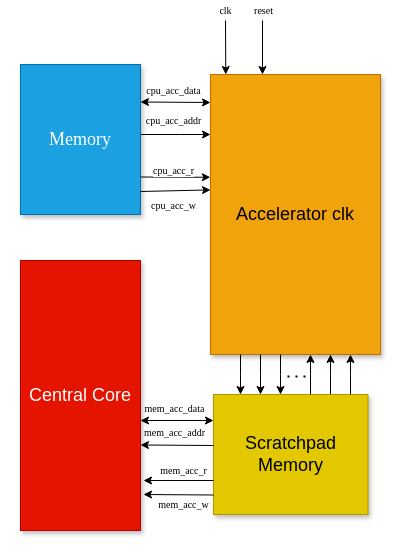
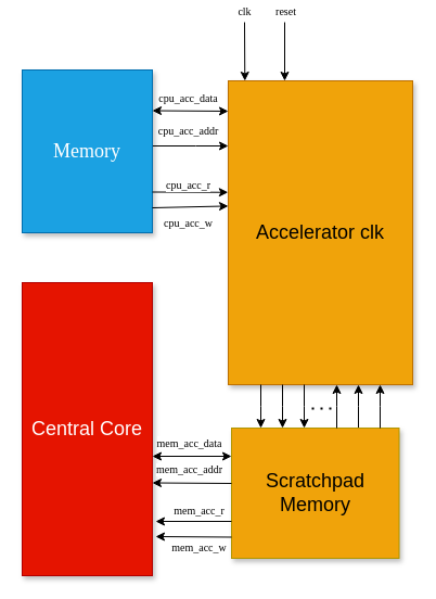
  <mxCell id="0" style=";html=1;" />
  <mxCell id="1" style=";html=1;" parent="0" />
  <mxCell id="2" style="edgeStyle=elbowEdgeStyle;rounded=0;html=1;startArrow=none;startFill=0;jettySize=auto;orthogonalLoop=1;fontSize=18;" parent="1" source="6" target="3" edge="1"><mxGeometry relative="1" as="geometry"><Array as="points"><mxPoint x="330" y="374" /></Array></mxGeometry></mxCell>
  <mxCell id="3" value="Accelerator clk" style="whiteSpace=wrap;html=1;shadow=1;fontSize=18;points=[[0,0,0,0,0],[0,0.05,0,0,0],[0,0.1,0,0,0],[0,0.15,0,0,0],[0,0.19,0,0,0],[0,0.24,0,0,0],[0,0.29,0,0,0],[0,0.34,0,0,0],[0,0.39,0,0,0],[0,0.43,0,0,0],[0,0.48,0,0,0],[0,0.5,0,0,0],[0,0.53,0,0,0],[0,0.58,0,0,0],[0,0.63,0,0,0],[0,0.67,0,0,0],[0,0.72,0,0,0],[0,0.75,0,0,0],[0,0.79,0,0,0],[0,0.85,0,0,0],[0,0.89,0,0,0],[0,0.94,0,0,0],[0,1,0,0,0],[0.09,0,0,0,0],[0.09,1,0,0,0],[0.18,0,0,0,0],[0.18,1,0,0,0],[0.25,0,0,0,0],[0.25,1,0,0,0],[0.27,0,0,0,0],[0.27,1,0,0,0],[0.36,0,0,0,0],[0.36,1,0,0,0],[0.45,0,0,0,0],[0.45,1,0,0,0],[0.5,0,0,0,0],[0.5,1,0,0,0],[0.55,0,0,0,0],[0.55,1,0,0,0],[0.64,0,0,0,0],[0.64,1,0,0,0],[0.73,0,0,0,0],[0.73,1,0,0,0],[0.75,0,0,0,0],[0.75,1,0,0,0],[0.82,0,0,0,0],[0.82,1,0,0,0],[0.91,0,0,0,0],[0.91,1,0,0,0],[1,0,0,0,0],[1,0.03,0,0,0],[1,0.06,0,0,0],[1,0.1,0,0,0],[1,0.13,0,0,0],[1,0.16,0,0,0],[1,0.19,0,0,0],[1,0.23,0,0,0],[1,0.25,0,0,0],[1,0.26,0,0,0],[1,0.29,0,0,0],[1,0.32,0,0,0],[1,0.35,0,0,0],[1,0.39,0,0,0],[1,0.42,0,0,0],[1,0.45,0,0,0],[1,0.48,0,0,0],[1,0.5,0,0,0],[1,0.52,0,0,0],[1,0.55,0,0,0],[1,0.58,0,0,0],[1,0.61,0,0,0],[1,0.65,0,0,0],[1,0.68,0,0,0],[1,0.71,0,0,0],[1,0.74,0,0,0],[1,0.75,0,0,0],[1,0.77,0,0,0],[1,0.81,0,0,0],[1,0.84,0,0,0],[1,0.87,0,0,0],[1,0.9,0,0,0],[1,0.94,0,0,0],[1,0.97,0,0,0],[1,1,0,0,0],[1,1,0,39,47],[1,1,0,39,61],[1,1,0,39,75],[1,1,0,39,86],[1,1,0,39,100]];fillColor=#f0a30a;strokeColor=#BD7000;fontColor=#000000;" parent="1" vertex="1"><mxGeometry x="210" y="74" width="170" height="280" as="geometry" /></mxCell>
  <mxCell id="4" value="cpu_acc_addr" style="edgeStyle=elbowEdgeStyle;rounded=0;html=1;startArrow=none;startFill=0;jettySize=auto;orthogonalLoop=1;fontSize=10;elbow=vertical;fontFamily=Times New Roman;" parent="1" source="5" target="3" edge="1"><mxGeometry x="-0.057" y="14" relative="1" as="geometry"><Array as="points"><mxPoint x="180" y="134" /></Array><mxPoint as="offset" /></mxGeometry></mxCell>
  <mxCell id="5" value="Memory" style="whiteSpace=wrap;html=1;shadow=1;fontSize=18;fontFamily=Times New Roman;points=[[0,0,0,0,0],[0,0.25,0,0,0],[0,0.5,0,0,0],[0,0.75,0,0,0],[0,1,0,0,0],[0.09,1,0,0,0],[0.18,1,0,0,0],[0.25,0,0,0,0],[0.25,1,0,0,0],[0.27,1,0,0,0],[0.36,1,0,0,0],[0.45,1,0,0,0],[0.5,0,0,0,0],[0.5,1,0,0,0],[0.55,1,0,0,0],[0.64,1,0,0,0],[0.73,1,0,0,0],[0.75,0,0,0,0],[0.82,1,0,0,0],[0.91,1,0,0,0],[1,0,0,0,0],[1,0.25,0,0,0],[1,0.5,0,0,0],[1,0.75,0,0,0],[1,0.88,0,0,0],[1,1,0,0,0]];fillColor=#1ba1e2;fontColor=#ffffff;strokeColor=#006EAF;" parent="1" vertex="1"><mxGeometry x="20" y="64" width="120" height="150" as="geometry" /></mxCell>
- <mxCell id="6" value="Scratchpad Memory" style="whiteSpace=wrap;html=1;shadow=1;fontSize=18;points=[[0,0,0,0,0],[0,0.09,0,0,0],[0,0.18,0,0,0],[0,0.25,0,0,0],[0,0.27,0,0,0],[0,0.36,0,0,0],[0,0.45,0,0,0],[0,0.5,0,0,0],[0,0.55,0,0,0],[0,0.64,0,0,0],[0,0.73,0,0,0],[0,0.75,0,0,0],[0,0.82,0,0,0],[0,0.91,0,0,0],[0,1,0,0,0],[0.25,0,0,0,0],[0.25,1,0,0,0],[0.5,0,0,0,0],[0.5,1,0,0,0],[0.75,0,0,0,0],[0.75,1,0,0,0],[1,0,0,0,0],[1,0.25,0,0,0],[1,0.5,0,0,0],[1,0.75,0,0,0],[1,1,0,0,0]];fillColor=#e3c800;fontColor=#000000;strokeColor=#B09500;" parent="1" vertex="1"><mxGeometry x="213" y="394" width="154.5" height="120" as="geometry" /></mxCell>
+ <mxCell id="6" value="Scratchpad Memory" style="whiteSpace=wrap;html=1;shadow=1;fontSize=18;points=[[0,0,0,0,0],[0,0.09,0,0,0],[0,0.18,0,0,0],[0,0.25,0,0,0],[0,0.27,0,0,0],[0,0.36,0,0,0],[0,0.45,0,0,0],[0,0.5,0,0,0],[0,0.55,0,0,0],[0,0.64,0,0,0],[0,0.73,0,0,0],[0,0.75,0,0,0],[0,0.82,0,0,0],[0,0.91,0,0,0],[0,1,0,0,0],[0.25,0,0,0,0],[0.25,1,0,0,0],[0.5,0,0,0,0],[0.5,1,0,0,0],[0.75,0,0,0,0],[0.75,1,0,0,0],[1,0,0,0,0],[1,0.25,0,0,0],[1,0.5,0,0,0],[1,0.75,0,0,0],[1,1,0,0,0]];fillColor=#f0a30a;fontColor=#000000;strokeColor=#B09500;" parent="1" vertex="1"><mxGeometry x="213" y="394" width="154.5" height="120" as="geometry" /></mxCell>
  <mxCell id="7" value="Central Core" style="whiteSpace=wrap;html=1;shadow=1;fontSize=18;points=[[0,0,0,0,0],[0,0.25,0,0,0],[0,0.5,0,0,0],[0,0.75,0,0,0],[0,1,0,0,0],[0.09,0,0,0,0],[0.18,0,0,0,0],[0.25,0,0,0,0],[0.25,1,0,0,0],[0.27,0,0,0,0],[0.36,0,0,0,0],[0.45,0,0,0,0],[0.5,0,0,0,0],[0.5,1,0,0,0],[0.55,0,0,0,0],[0.64,0,0,0,0],[0.73,0,0,0,0],[0.75,0,0,0,0],[0.75,1,0,0,0],[0.82,0,0,0,0],[0.91,0,0,0,0],[1,0,0,0,0],[1,0.02,0,0,0],[1,0.05,0,0,0],[1,0.07,0,0,0],[1,0.1,0,0,0],[1,0.12,0,0,0],[1,0.15,0,0,0],[1,0.17,0,0,0],[1,0.2,0,0,0],[1,0.22,0,0,0],[1,0.24,0,0,0],[1,0.25,0,0,0],[1,0.27,0,0,0],[1,0.29,0,0,0],[1,0.32,0,0,0],[1,0.34,0,0,0],[1,0.37,0,0,0],[1,0.39,0,0,0],[1,0.41,0,0,0],[1,0.44,0,0,0],[1,0.46,0,0,0],[1,0.49,0,0,0],[1,0.5,0,0,0],[1,0.51,0,0,0],[1,0.54,0,0,0],[1,0.56,0,0,0],[1,0.59,0,0,0],[1,0.61,0,0,0],[1,0.63,0,0,0],[1,0.66,0,0,0],[1,0.68,0,0,0],[1,0.71,0,0,0],[1,0.73,0,0,0],[1,0.75,0,0,0],[1,0.76,0,0,0],[1,0.78,0,0,0],[1,0.8,0,0,0],[1,0.83,0,0,0],[1,0.85,0,0,0],[1,0.88,0,0,0],[1,0.9,0,0,0],[1,0.93,0,0,0],[1,0.95,0,0,0],[1,0.98,0,0,0],[1,1,0,0,0]];fillColor=#e51400;strokeColor=#B20000;fontColor=#ffffff;" parent="1" vertex="1"><mxGeometry x="20" y="260" width="120" height="270" as="geometry" /></mxCell>
  <mxCell id="8" style="edgeStyle=elbowEdgeStyle;rounded=0;html=1;startArrow=none;startFill=0;jettySize=auto;orthogonalLoop=1;fontSize=18;" parent="1" source="6" target="3" edge="1"><mxGeometry relative="1" as="geometry"><mxPoint x="360" y="404" as="sourcePoint" /><mxPoint x="360" y="364" as="targetPoint" /><Array as="points"><mxPoint x="350" y="374" /><mxPoint x="330" y="374" /></Array></mxGeometry></mxCell>
  <mxCell id="9" style="edgeStyle=elbowEdgeStyle;rounded=0;html=1;startArrow=none;startFill=0;jettySize=auto;orthogonalLoop=1;fontSize=18;" parent="1" edge="1"><mxGeometry relative="1" as="geometry"><mxPoint x="310" y="394" as="sourcePoint" /><mxPoint x="310" y="354" as="targetPoint" /><Array as="points"><mxPoint x="310" y="374" /><mxPoint x="310" y="374" /></Array></mxGeometry></mxCell>
  <mxCell id="10" style="edgeStyle=elbowEdgeStyle;rounded=0;html=1;startArrow=none;startFill=0;jettySize=auto;orthogonalLoop=1;fontSize=18;" parent="1" edge="1"><mxGeometry relative="1" as="geometry"><mxPoint x="280" y="354" as="sourcePoint" /><mxPoint x="280" y="394" as="targetPoint" /><Array as="points"><mxPoint x="280" y="374" /><mxPoint x="310" y="384" /></Array></mxGeometry></mxCell>
  <mxCell id="11" style="edgeStyle=elbowEdgeStyle;rounded=0;html=1;startArrow=none;startFill=0;jettySize=auto;orthogonalLoop=1;fontSize=18;" parent="1" edge="1"><mxGeometry relative="1" as="geometry"><mxPoint x="260" y="354" as="sourcePoint" /><mxPoint x="260" y="394" as="targetPoint" /><Array as="points"><mxPoint x="260" y="374" /><mxPoint x="290" y="384" /></Array></mxGeometry></mxCell>
  <mxCell id="12" style="edgeStyle=elbowEdgeStyle;rounded=0;html=1;startArrow=none;startFill=0;jettySize=auto;orthogonalLoop=1;fontSize=18;" parent="1" edge="1"><mxGeometry relative="1" as="geometry"><mxPoint x="240" y="354" as="sourcePoint" /><mxPoint x="240" y="394" as="targetPoint" /><Array as="points"><mxPoint x="240" y="374" /><mxPoint x="270" y="384" /></Array></mxGeometry></mxCell>
  <mxCell id="13" value="&lt;font style=&quot;font-size: 10px;&quot;&gt;cpu_acc_data&lt;/font&gt;" style="endArrow=classic;startArrow=classic;html=1;rounded=0;exitX=1;exitY=0.25;exitDx=0;exitDy=0;entryX=0;entryY=0.1;entryDx=0;entryDy=0;entryPerimeter=0;fontFamily=Times New Roman;" edge="1" parent="1" source="5" target="3"><mxGeometry x="-0.059" y="12" width="50" height="50" relative="1" as="geometry"><mxPoint x="173" y="240" as="sourcePoint" /><mxPoint x="163" y="70" as="targetPoint" /><mxPoint as="offset" /></mxGeometry></mxCell>
  <mxCell id="14" value="cpu_acc_r" style="endArrow=classic;html=1;rounded=0;exitX=1;exitY=0.75;exitDx=0;exitDy=0;entryX=-0.001;entryY=0.367;entryDx=0;entryDy=0;entryPerimeter=0;fontFamily=Times New Roman;fontSize=10;" edge="1" parent="1" source="5" target="3"><mxGeometry x="-0.056" y="7" width="50" height="50" relative="1" as="geometry"><mxPoint x="173" y="240" as="sourcePoint" /><mxPoint x="223" y="190" as="targetPoint" /><mxPoint as="offset" /></mxGeometry></mxCell>
  <mxCell id="15" value="cpu_acc_w" style="endArrow=classic;html=1;rounded=0;exitX=1;exitY=0.88;exitDx=0;exitDy=0;exitPerimeter=0;entryX=0;entryY=0.43;entryDx=0;entryDy=0;entryPerimeter=0;fontFamily=Times New Roman;fontSize=10;" edge="1" parent="1"><mxGeometry x="-0.067" y="-15" width="50" height="50" relative="1" as="geometry"><mxPoint x="140" y="191" as="sourcePoint" /><mxPoint x="210" y="189.4" as="targetPoint" /><mxPoint as="offset" /></mxGeometry></mxCell>
  <mxCell id="16" value="&lt;font style=&quot;font-size: 10px;&quot;&gt;mem_acc_data&lt;/font&gt;" style="endArrow=classic;startArrow=classic;html=1;rounded=0;exitX=1;exitY=0.25;exitDx=0;exitDy=0;fontFamily=Times New Roman;" edge="1" parent="1"><mxGeometry x="-0.059" y="12" width="50" height="50" relative="1" as="geometry"><mxPoint x="140" y="420" as="sourcePoint" /><mxPoint x="213" y="420" as="targetPoint" /><mxPoint as="offset" /></mxGeometry></mxCell>
  <mxCell id="17" value="mem_acc_addr" style="edgeStyle=elbowEdgeStyle;rounded=0;html=1;startArrow=none;startFill=0;jettySize=auto;orthogonalLoop=1;fontSize=10;elbow=vertical;fontFamily=Times New Roman;" edge="1" parent="1"><mxGeometry x="0.095" y="-13" relative="1" as="geometry"><Array as="points"><mxPoint x="170" y="444.5" /></Array><mxPoint x="213" y="445" as="sourcePoint" /><mxPoint x="140" y="445" as="targetPoint" /><mxPoint x="1" as="offset" /></mxGeometry></mxCell>
  <mxCell id="18" value="mem_acc_r" style="endArrow=classic;html=1;rounded=0;exitX=1;exitY=0.75;exitDx=0;exitDy=0;fontFamily=Times New Roman;fontSize=10;" edge="1" parent="1"><mxGeometry x="-0.143" y="-10" width="50" height="50" relative="1" as="geometry"><mxPoint x="213" y="480" as="sourcePoint" /><mxPoint x="143" y="480" as="targetPoint" /><mxPoint as="offset" /></mxGeometry></mxCell>
  <mxCell id="19" value="mem_acc_w" style="endArrow=classic;html=1;rounded=0;fontFamily=Times New Roman;fontSize=10;" edge="1" parent="1"><mxGeometry x="-0.145" y="10" width="50" height="50" relative="1" as="geometry"><mxPoint x="213" y="494.5" as="sourcePoint" /><mxPoint x="143" y="494" as="targetPoint" /><mxPoint as="offset" /></mxGeometry></mxCell>
  <mxCell id="20" value="" style="endArrow=none;dashed=1;html=1;dashPattern=1 3;strokeWidth=2;rounded=0;" edge="1" parent="1"><mxGeometry width="50" height="50" relative="1" as="geometry"><mxPoint x="287" y="376" as="sourcePoint" /><mxPoint x="307" y="376" as="targetPoint" /><Array as="points" /></mxGeometry></mxCell>
  <mxCell id="21" value="&lt;font style=&quot;font-size: 10px;&quot; face=&quot;Times New Roman&quot;&gt;clk&lt;/font&gt;" style="endArrow=classic;html=1;rounded=0;entryX=0.09;entryY=0;entryDx=0;entryDy=0;entryPerimeter=0;" edge="1" parent="1" target="3"><mxGeometry x="-1" y="10" width="50" height="50" relative="1" as="geometry"><mxPoint x="225" y="20" as="sourcePoint" /><mxPoint x="273" y="-10" as="targetPoint" /><mxPoint x="-10" y="-10" as="offset" /></mxGeometry></mxCell>
  <mxCell id="22" value="&lt;font style=&quot;font-size: 10px;&quot; face=&quot;Times New Roman&quot;&gt;reset&lt;/font&gt;" style="endArrow=classic;html=1;rounded=0;entryX=0.09;entryY=0;entryDx=0;entryDy=0;entryPerimeter=0;" edge="1" parent="1"><mxGeometry x="-1" y="10" width="50" height="50" relative="1" as="geometry"><mxPoint x="262" y="20" as="sourcePoint" /><mxPoint x="262" y="74" as="targetPoint" /><mxPoint x="-9" y="-10" as="offset" /></mxGeometry></mxCell>
